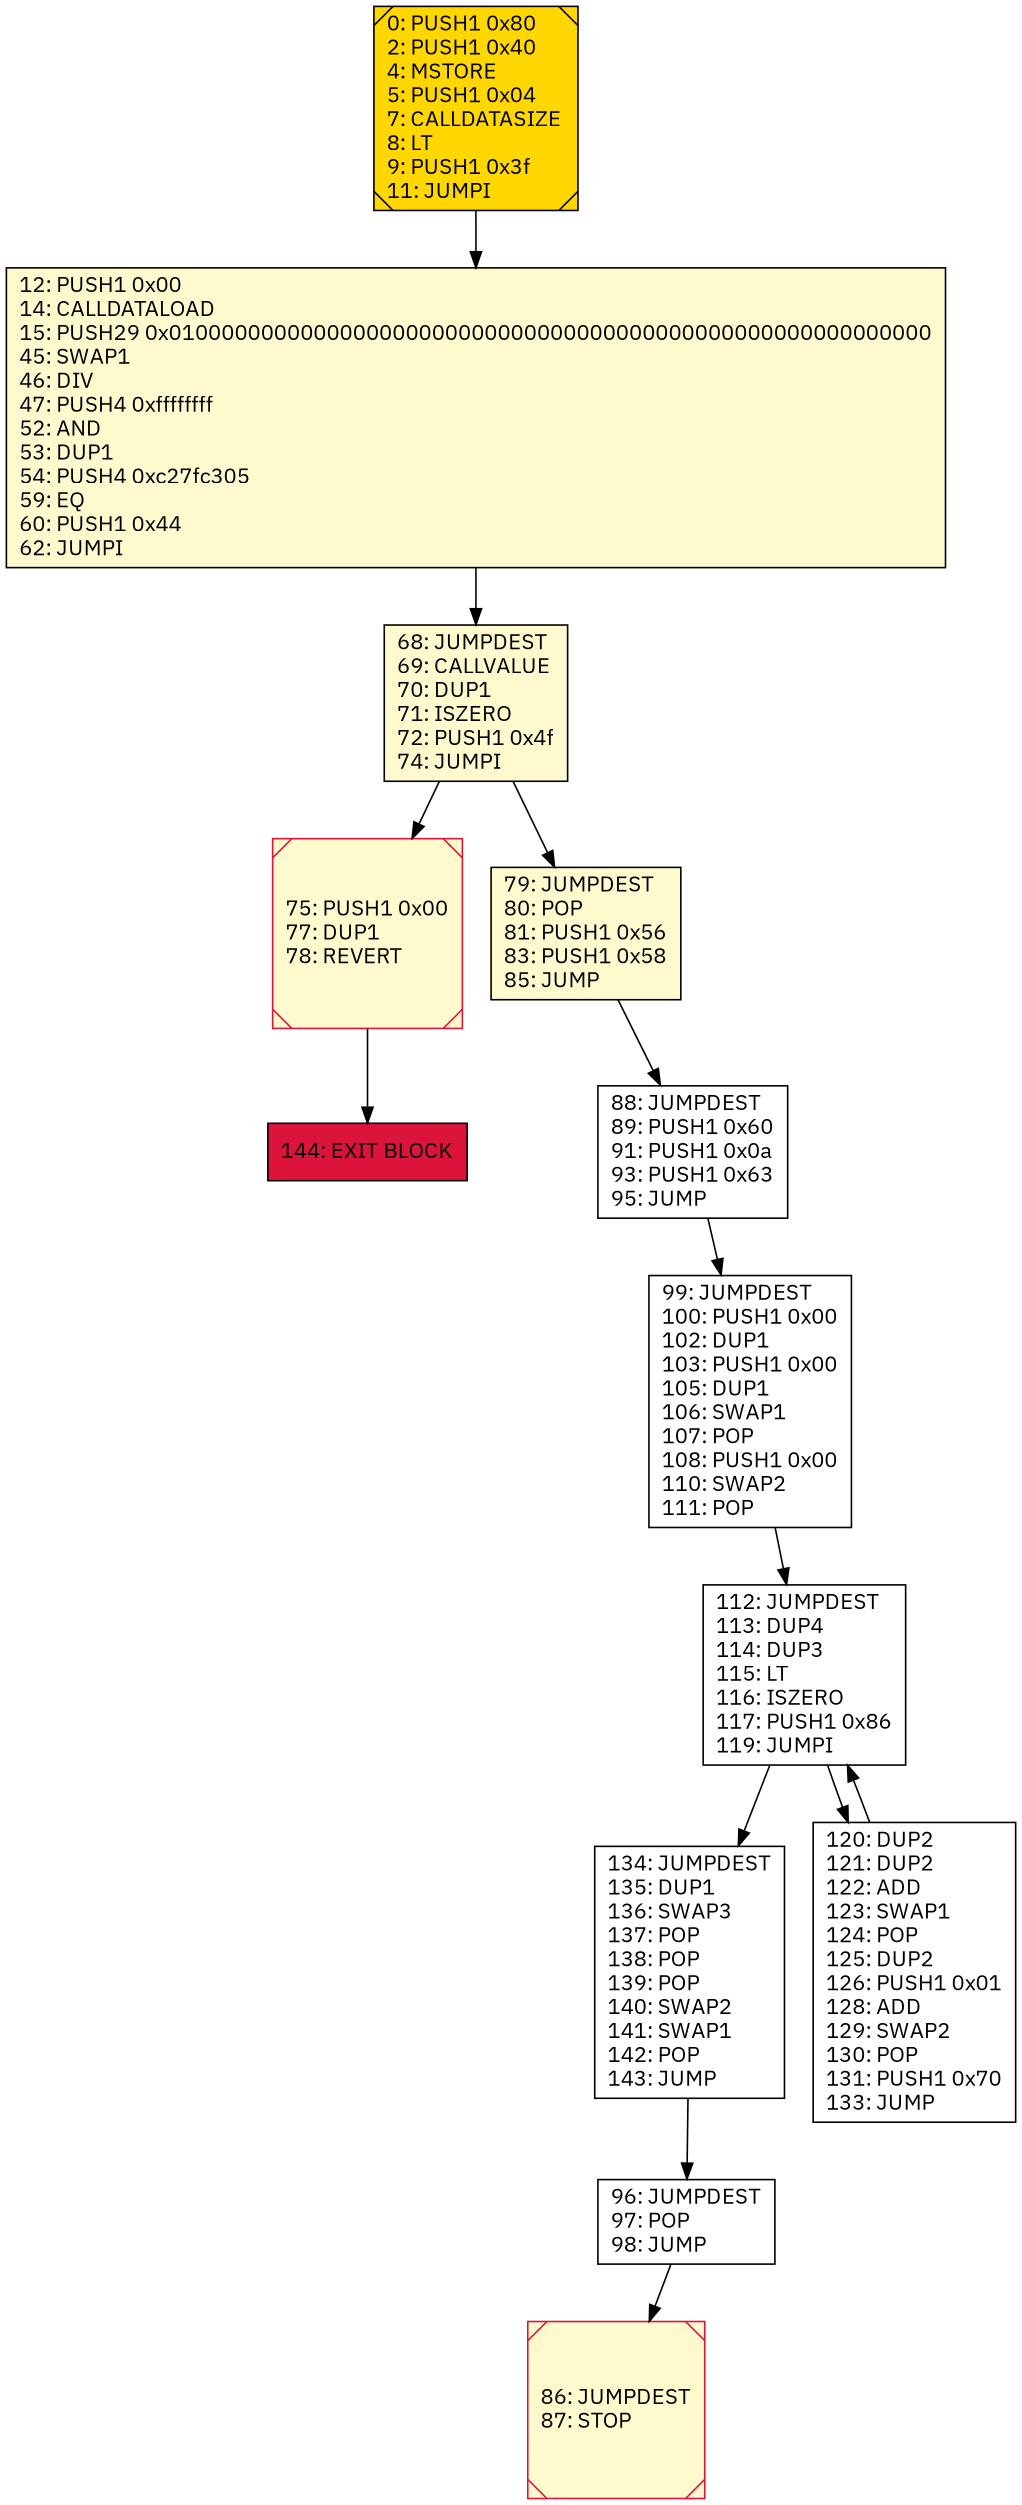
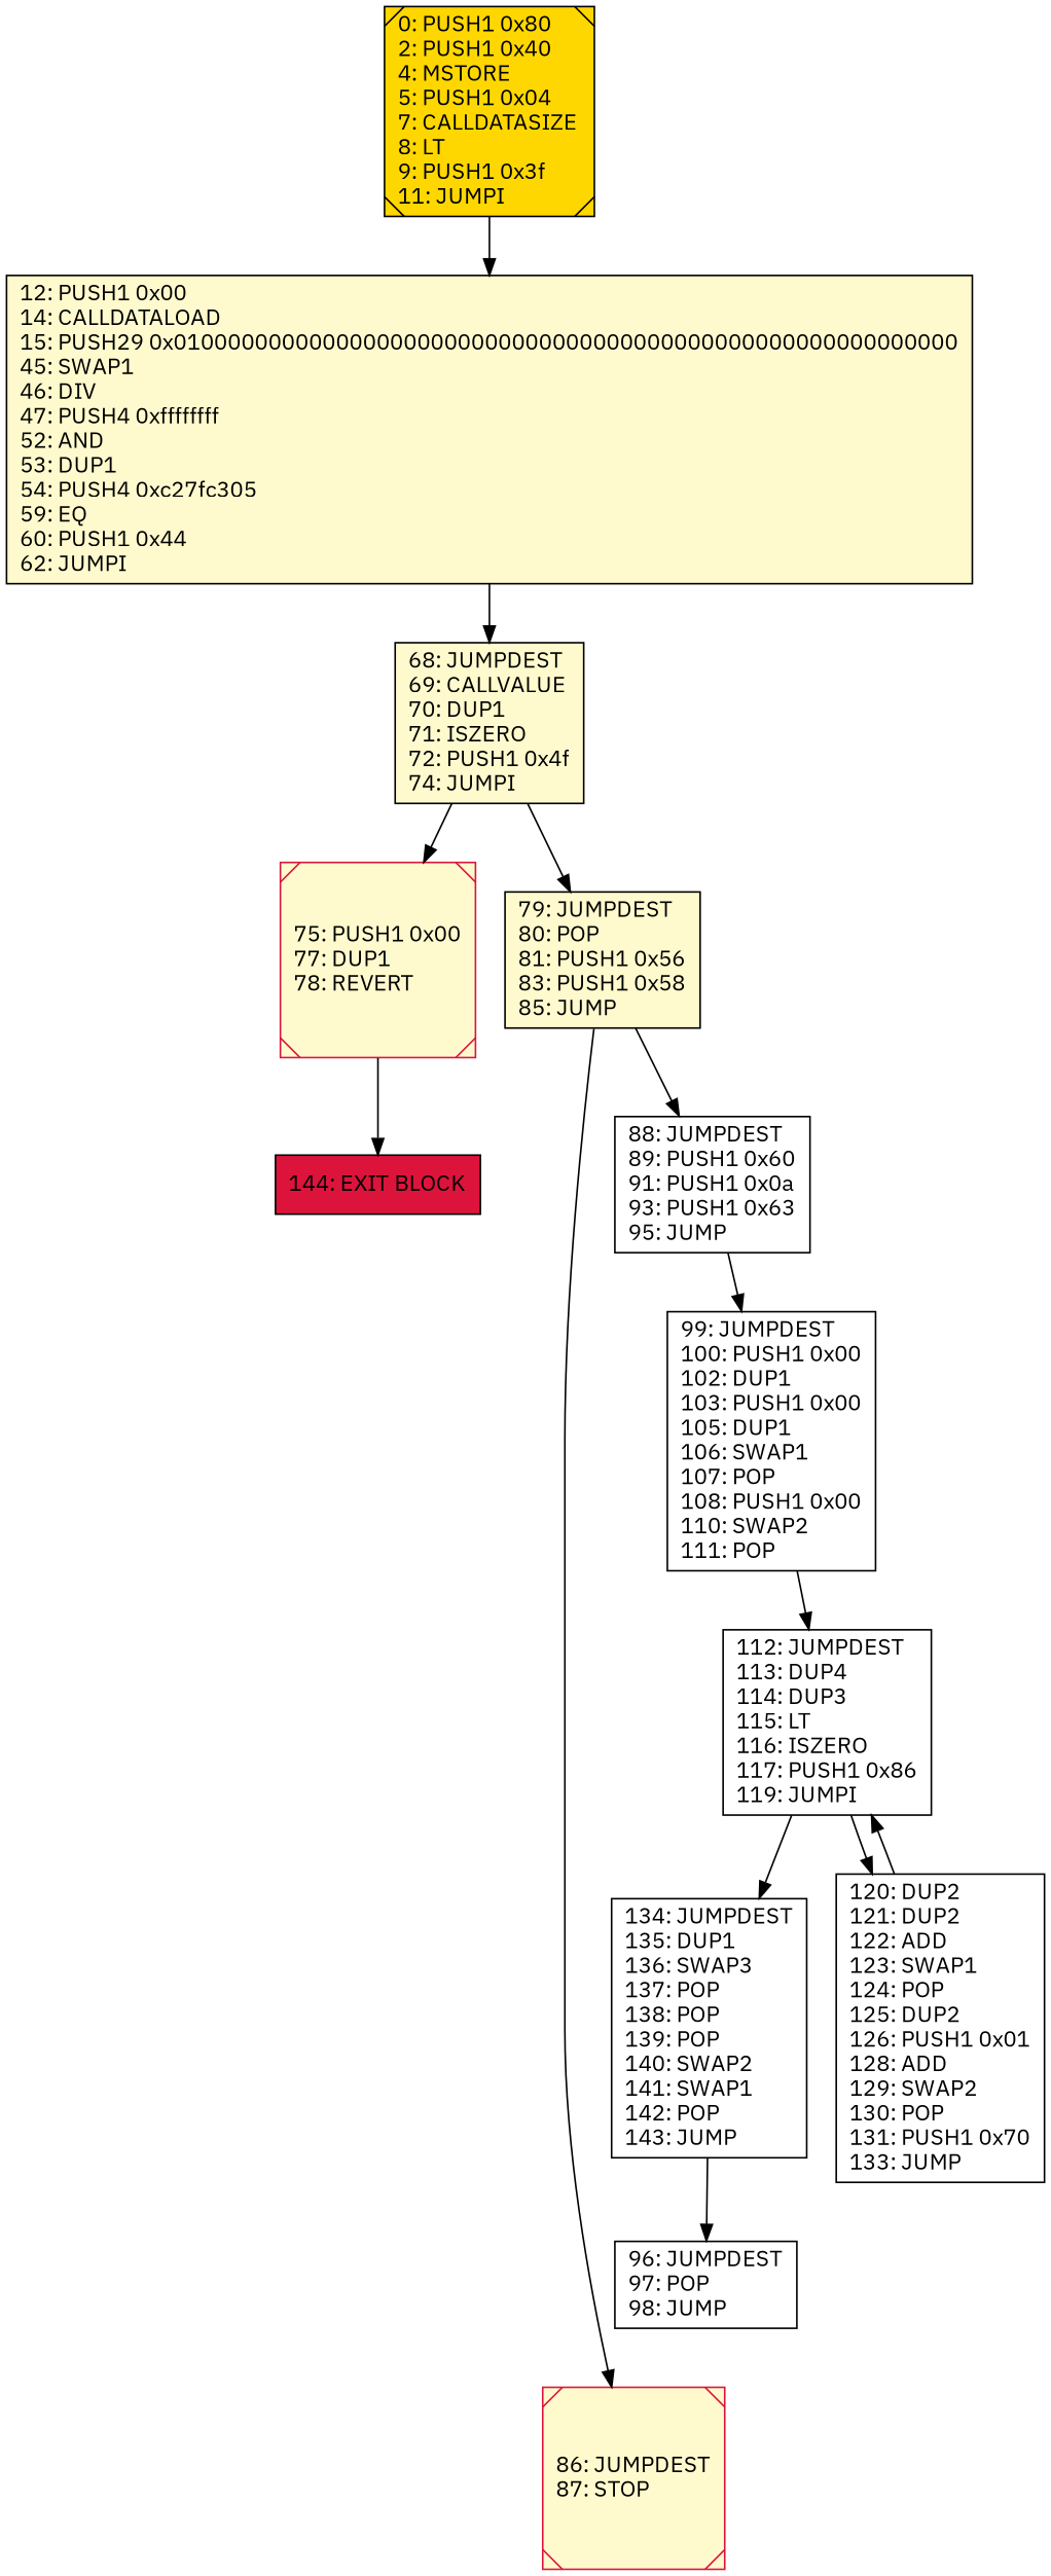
  digraph {
    fontname="IBM Plex Sans"
    rankdir=UD
    node [color=black fillcolor=white fontcolor=black fontname="IBM Plex Sans" shape=box style=filled]
    edge [fontname="IBM Plex Sans"]
    n1 [label="99: JUMPDEST\l100: PUSH1 0x00\l102: DUP1\l103: PUSH1 0x00\l105: DUP1\l106: SWAP1\l107: POP\l108: PUSH1 0x00\l110: SWAP2\l111: POP\l"]
    n2 [label="112: JUMPDEST\l113: DUP4\l114: DUP3\l115: LT\l116: ISZERO\l117: PUSH1 0x86\l119: JUMPI\l"]
    n3 [label="134: JUMPDEST\l135: DUP1\l136: SWAP3\l137: POP\l138: POP\l139: POP\l140: SWAP2\l141: SWAP1\l142: POP\l143: JUMP\l"]
    n4 [label="120: DUP2\l121: DUP2\l122: ADD\l123: SWAP1\l124: POP\l125: DUP2\l126: PUSH1 0x01\l128: ADD\l129: SWAP2\l130: POP\l131: PUSH1 0x70\l133: JUMP\l"]
    n5 [color=crimson fillcolor=lemonchiffon label="86: JUMPDEST\l87: STOP\l" shape=Msquare]
    n6 [fillcolor=crimson label="144: EXIT BLOCK\l"]
    n7 [fillcolor=lemonchiffon label="68: JUMPDEST\l69: CALLVALUE\l70: DUP1\l71: ISZERO\l72: PUSH1 0x4f\l74: JUMPI\l"]
    n8 [color=crimson fillcolor=lemonchiffon label="75: PUSH1 0x00\l77: DUP1\l78: REVERT\l" shape=Msquare]
    n9 [fillcolor=lemonchiffon label="79: JUMPDEST\l80: POP\l81: PUSH1 0x56\l83: PUSH1 0x58\l85: JUMP\l"]
    n10 [label="88: JUMPDEST\l89: PUSH1 0x60\l91: PUSH1 0x0a\l93: PUSH1 0x63\l95: JUMP\l"]
    n11 [label="96: JUMPDEST\l97: POP\l98: JUMP\l"]
    n12 [fillcolor=lemonchiffon label="12: PUSH1 0x00\l14: CALLDATALOAD\l15: PUSH29 0x0100000000000000000000000000000000000000000000000000000000\l45: SWAP1\l46: DIV\l47: PUSH4 0xffffffff\l52: AND\l53: DUP1\l54: PUSH4 0xc27fc305\l59: EQ\l60: PUSH1 0x44\l62: JUMPI\l"]
    n13 [fillcolor=gold label="0: PUSH1 0x80\l2: PUSH1 0x40\l4: MSTORE\l5: PUSH1 0x04\l7: CALLDATASIZE\l8: LT\l9: PUSH1 0x3f\l11: JUMPI\l" shape=Msquare]
    n1 -> n2
    n2 -> n3
    n2 -> n4
    n3 -> n11
    n4 -> n2
    n7 -> n8
    n7 -> n9
    n8 -> n6
    n9 -> n10
    n10 -> n1
-   n11 -> n5
+   n9 -> n5
    n12 -> n7
    n13 -> n12
  }
